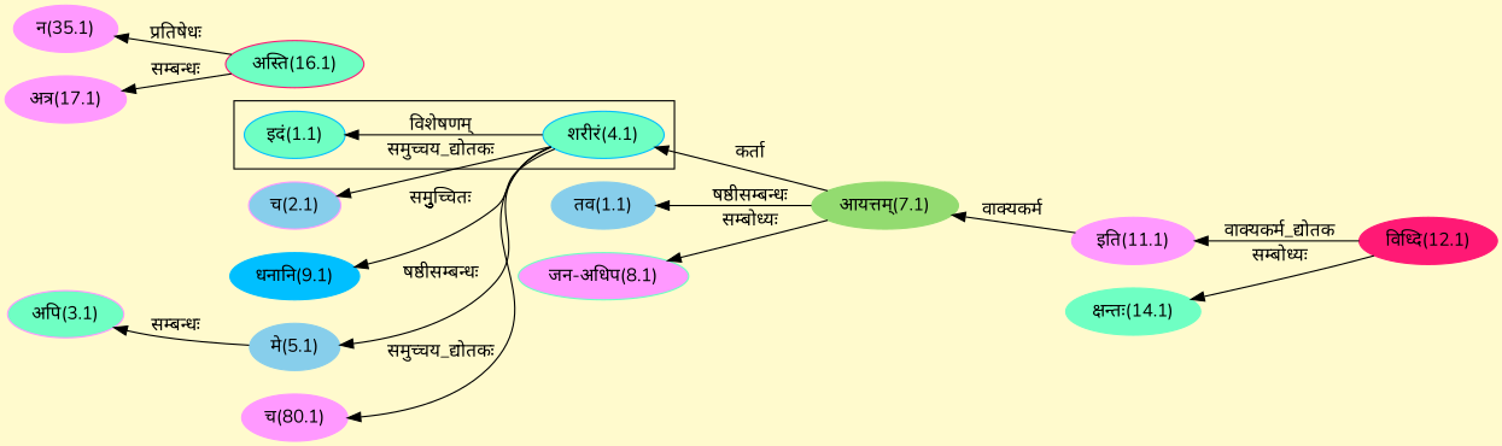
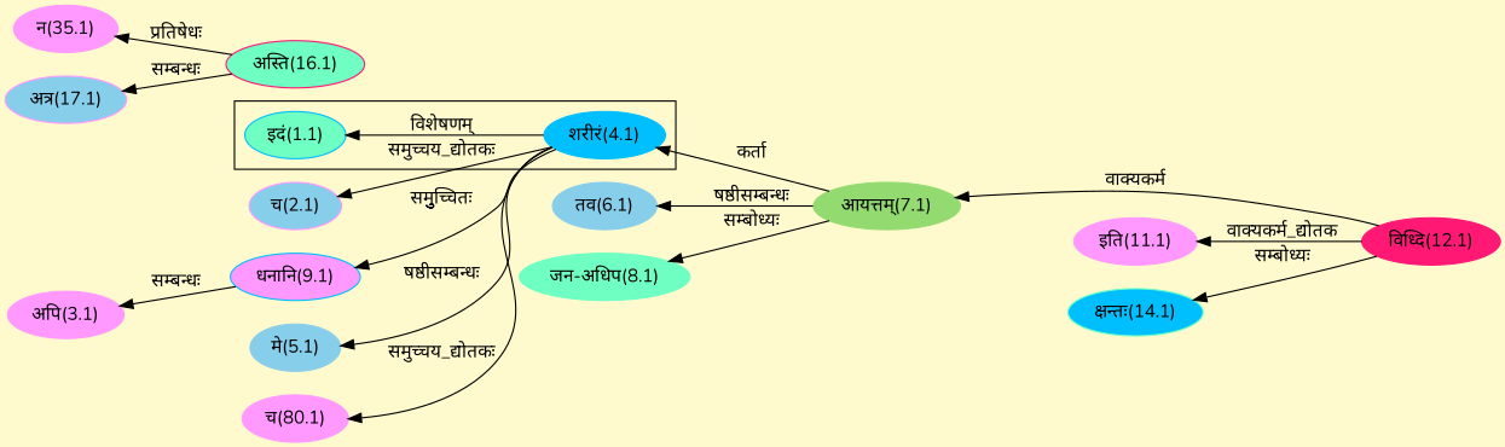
  digraph {
    bgcolor=lemonchiffon1
    compound=true
    fontname=Nunito
    rankdir=LR
    node [color="#FF99FF" fontname=Nunito style=filled]
    edge [dir=back fontname=Nunito]
    n1 [color="#00BFFF" fillcolor="#6FFFC3" label="इदं(1.1)"]
-   n2 [color="#00BFFF" label="शरीरं(4.1)" fillcolor="#6FFFC3"]
+   n2 [color="#00BFFF" label="शरीरं(4.1)"]
    n3 [color="#93DB70" label="आयत्तम्(7.1)"]
    n4 [color="#FF1975" label="विध्दि(12.1)"]
    n5 [fillcolor="#87CEEB" label="च(2.1)"]
-   n6 [label="अपि(3.1)" fillcolor="#6FFFC3"]
-   n7 [color="#00BFFF" label="धनानि(9.1)"]
+   n6 [label="अपि(3.1)"]
+   n7 [color="#00BFFF" label="धनानि(9.1)" fillcolor="#FF99FF"]
    n8 [color="#87CEEB" label="मे(5.1)"]
-   n9 [color="#87CEEB" label="तव(1.1)"]
-   n10 [color="#6FFFC3" label="जन-अधिप(8.1)" fillcolor="#FF99FF"]
+   n9 [color="#87CEEB" label="तव(6.1)"]
+   n10 [color="#6FFFC3" label="जन-अधिप(8.1)"]
    n11 [label="च(80.1)"]
    n12 [label="इति(11.1)"]
-   n13 [color="#6FFFC3" label="क्षन्तः(14.1)"]
+   n13 [color="#6FFFC3" label="क्षन्तः(14.1)" fillcolor="#00BFFF"]
    n14 [label="न(35.1)"]
    n15 [color="#FF1975" fillcolor="#6FFFC3" label="अस्ति(16.1)"]
-   n16 [label="अत्र(17.1)"]
+   n16 [label="अत्र(17.1)" fillcolor="#87CEEB"]
    subgraph cluster_1 {
      n1
      n2
    }
    n1 -> n2 [label="विशेषणम्"]
    n2 -> n3 [label="कर्ता"]
-   n3 -> n12 [label="वाक्यकर्म"]
+   n3 -> n4 [label="वाक्यकर्म"]
    n5 -> n2 [label="समुच्चय_द्योतकः"]
-   n6 -> n8 [label="सम्बन्धः"]
+   n6 -> n7 [label="सम्बन्धः"]
    n7 -> n2 [label="समुुच्चितः"]
    n8 -> n2 [label="षष्ठीसम्बन्धः"]
    n9 -> n3 [label="षष्ठीसम्बन्धः"]
    n10 -> n3 [label="सम्बोध्यः"]
    n11 -> n2 [label="समुच्चय_द्योतकः"]
    n12 -> n4 [label="वाक्यकर्म_द्योतक"]
    n13 -> n4 [label="सम्बोध्यः"]
    n14 -> n15 [label="प्रतिषेधः"]
    n16 -> n15 [label="सम्बन्धः"]
  }
